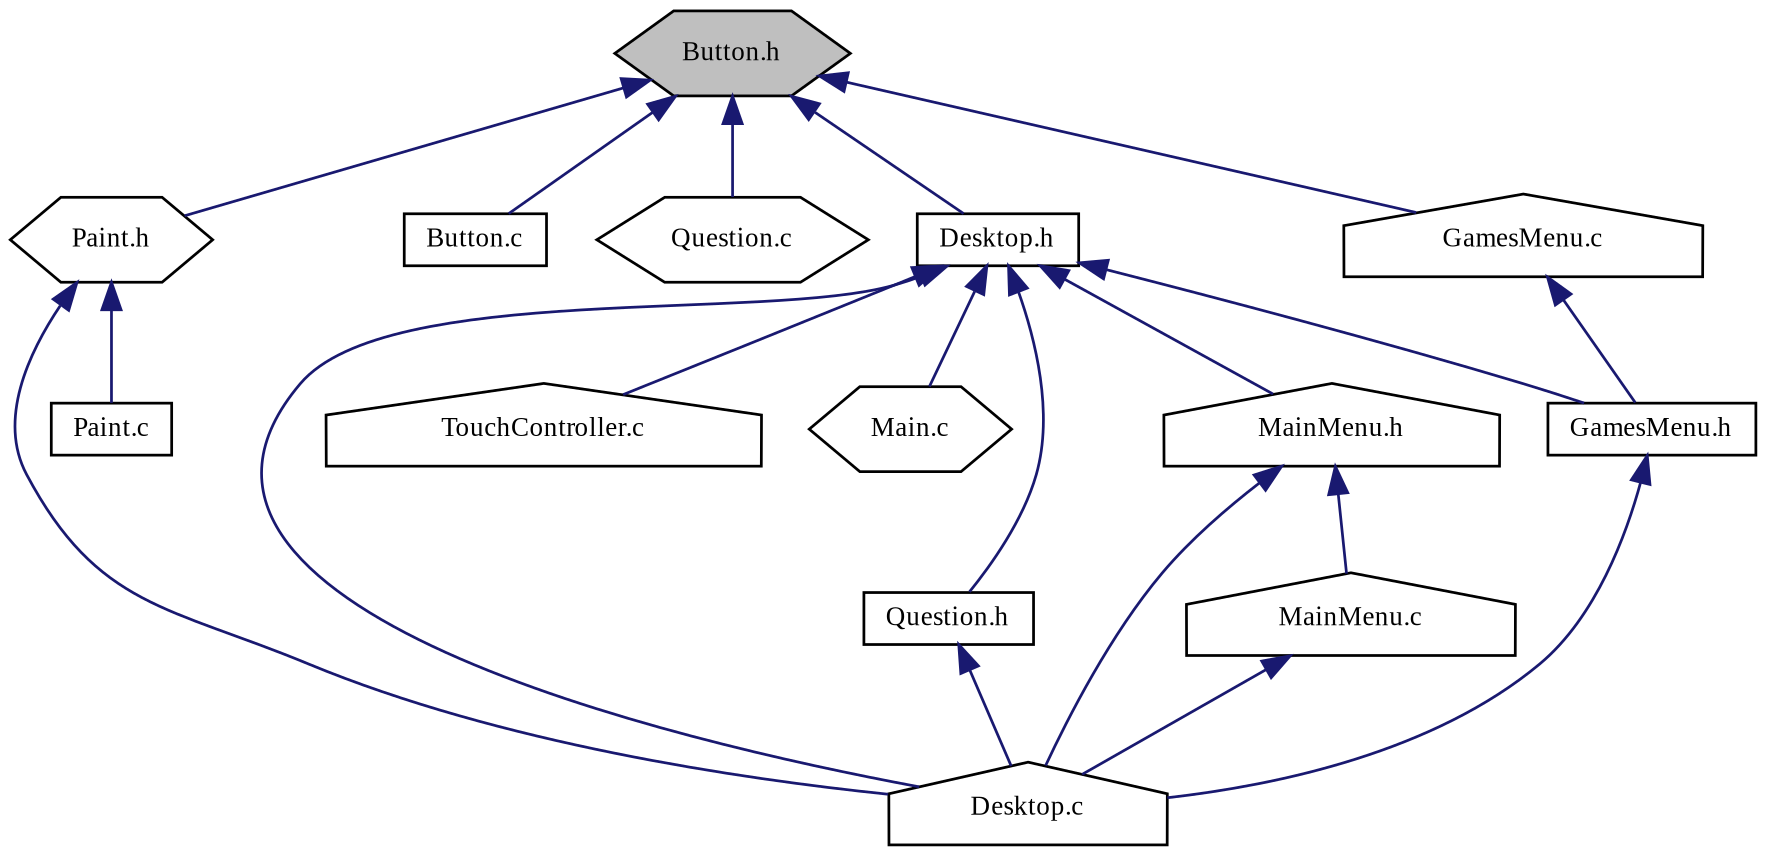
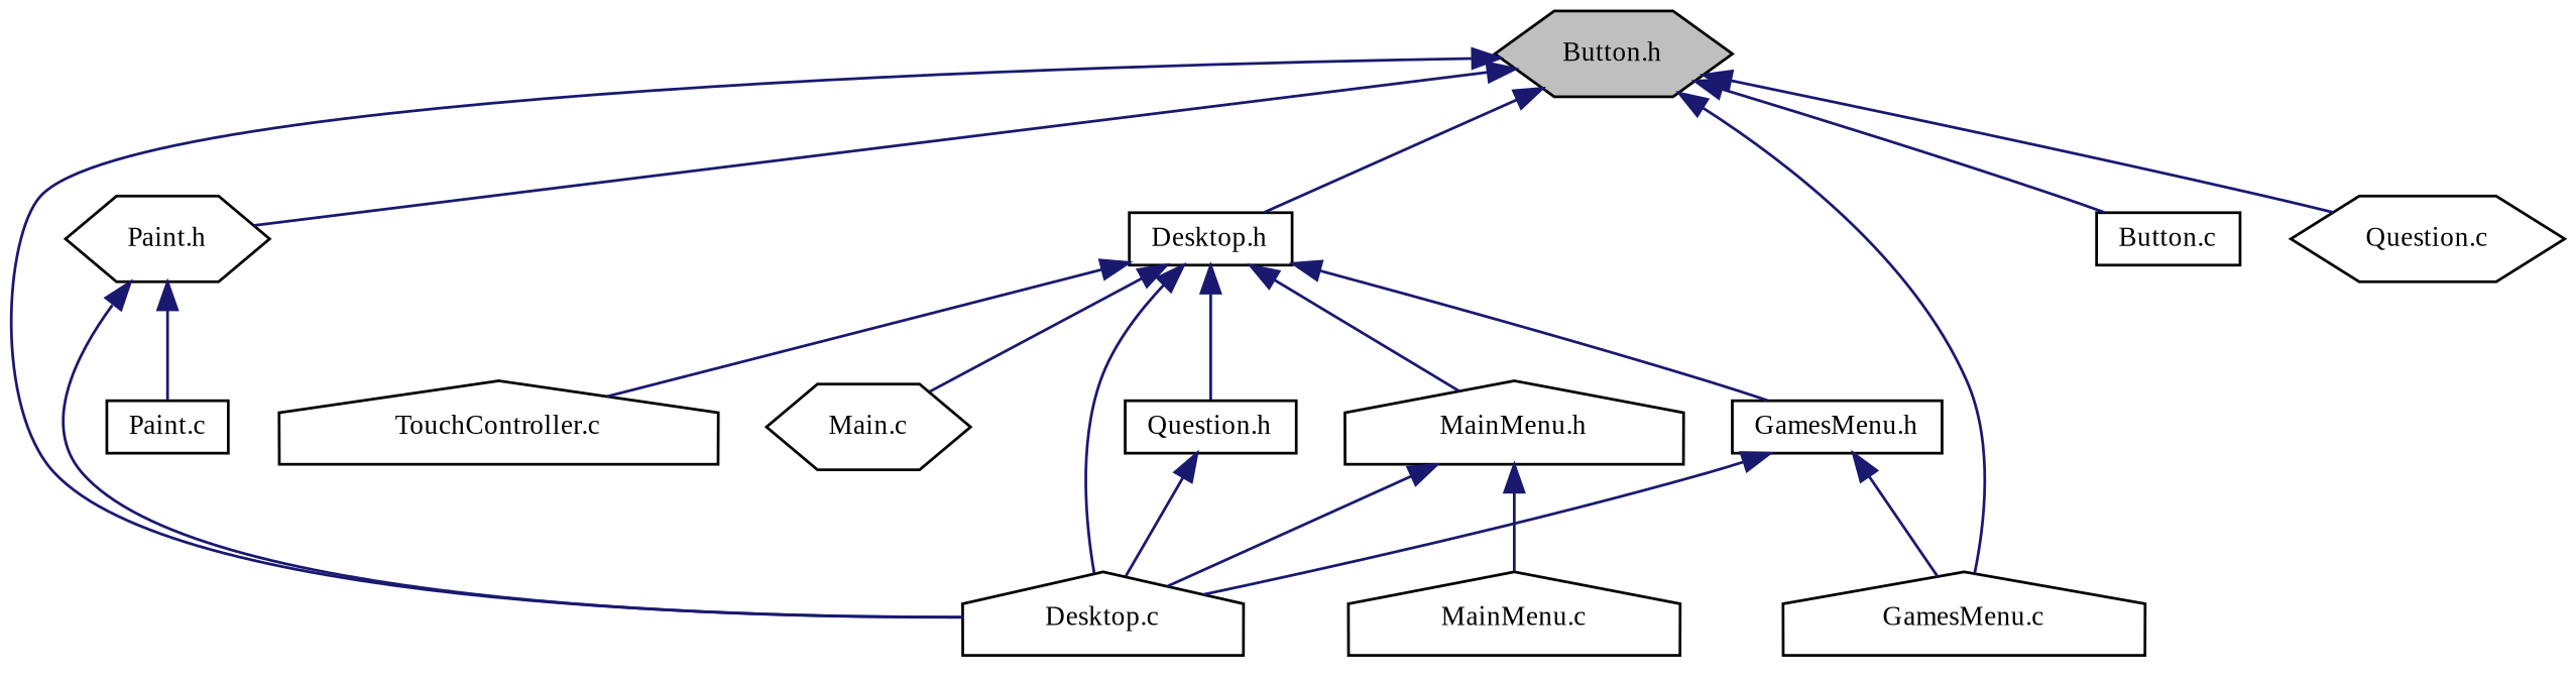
  digraph {
    node [color=black fillcolor=white fontname=TimesNewRoman fontsize=10 shape=house style=filled]
    edge [color=midnightblue dir=back fontname=TimesNewRoman fontsize=10 labelfontname=TimesNewRoman labelfontsize=10 style=solid]
    n1 [fillcolor=grey75 fontcolor=black height=0.2 label="Button.h" shape=hexagon width=0.4]
    n2 [height=0.2 label="Paint.h" shape=hexagon width=0.4]
    n3 [height=0.2 label="Desktop.c" width=0.4]
    n4 [height=0.2 label="Button.c" shape=box width=0.4]
    n5 [height=0.2 label="Question.c" shape=hexagon width=0.4]
    n6 [height=0.2 label="Desktop.h" shape=box width=0.4]
    n7 [height=0.2 label="GamesMenu.c" width=0.4]
    n8 [height=0.2 label="Paint.c" shape=box width=0.4]
    n9 [height=0.2 label="TouchController.c" width=0.4]
    n10 [height=0.2 label="Main.c" shape=hexagon width=0.4]
    n11 [height=0.2 label="Question.h" shape=box width=0.4]
    n12 [height=0.2 label="MainMenu.h" width=0.4]
    n13 [height=0.2 label="GamesMenu.h" shape=box width=0.4]
    n14 [height=0.2 label="MainMenu.c" width=0.4]
    n1 -> n2
-   n14 -> n3
+   n1 -> n3
    n1 -> n4
    n1 -> n5
    n1 -> n6
    n1 -> n7
    n2 -> n3
    n2 -> n8
    n6 -> n3
    n6 -> n9
    n6 -> n10
    n6 -> n11
    n6 -> n12
    n6 -> n13
    n11 -> n3
    n12 -> n3
    n12 -> n14
    n13 -> n3
-   n7 -> n13
+   n13 -> n7
  }
